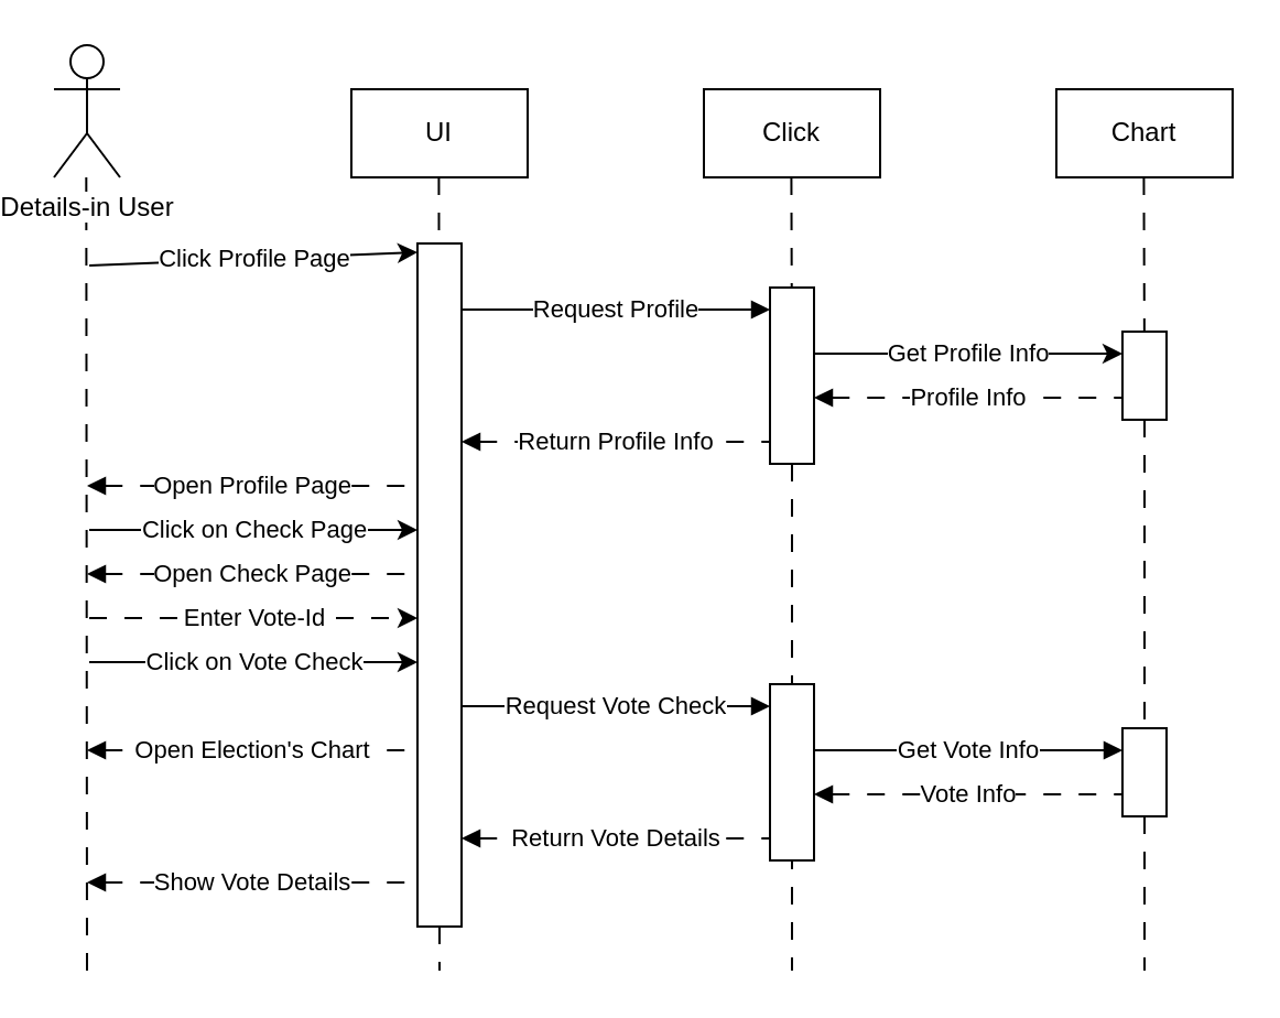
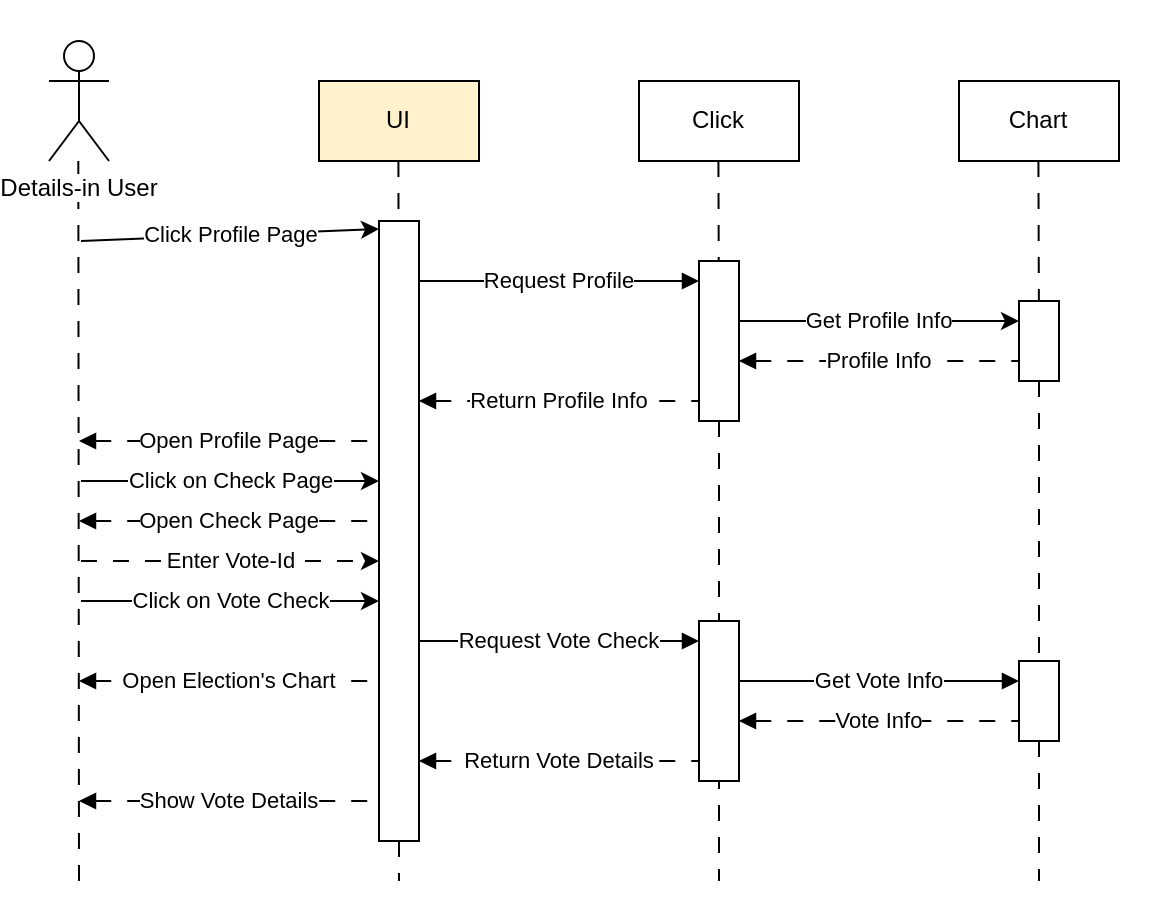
  <mxCell id="0" />
  <mxCell id="1" parent="0" />
- <mxCell id="2" value="UI" style="rounded=0;whiteSpace=wrap;html=1;" parent="1" vertex="1"><mxGeometry x="155" y="40" width="80" height="40" as="geometry" /></mxCell>
+ <mxCell id="2" value="UI" style="rounded=0;whiteSpace=wrap;html=1;fillColor=#fff2cc;" parent="1" vertex="1"><mxGeometry x="155" y="40" width="80" height="40" as="geometry" /></mxCell>
  <mxCell id="3" value="Click" style="rounded=0;whiteSpace=wrap;html=1;" parent="1" vertex="1"><mxGeometry x="315" y="40" width="80" height="40" as="geometry" /></mxCell>
  <mxCell id="4" value="" style="endArrow=none;dashed=1;html=1;rounded=0;exitX=0.5;exitY=1;exitDx=0;exitDy=0;dashPattern=8 8;" parent="1" source="22" edge="1"><mxGeometry width="50" height="50" relative="1" as="geometry"><mxPoint x="194.71" y="80" as="sourcePoint" /><mxPoint x="195" y="440" as="targetPoint" /></mxGeometry></mxCell>
  <mxCell id="5" value="" style="endArrow=none;dashed=1;html=1;rounded=0;exitX=0.5;exitY=1;exitDx=0;exitDy=0;dashPattern=8 8;" parent="1" source="20" edge="1"><mxGeometry width="50" height="50" relative="1" as="geometry"><mxPoint x="354.71" y="80" as="sourcePoint" /><mxPoint x="355" y="440" as="targetPoint" /></mxGeometry></mxCell>
  <mxCell id="6" value="" style="endArrow=none;dashed=1;html=1;rounded=0;exitX=0.5;exitY=1;exitDx=0;exitDy=0;dashPattern=8 8;" parent="1" edge="1"><mxGeometry width="50" height="50" relative="1" as="geometry"><mxPoint x="34.66" y="80" as="sourcePoint" /><mxPoint x="35" y="440" as="targetPoint" /></mxGeometry></mxCell>
  <mxCell id="7" value="&lt;span style=&quot;background-color: light-dark(#ffffff, var(--ge-dark-color, #121212));&quot;&gt;Details-in User&lt;/span&gt;" style="shape=umlActor;verticalLabelPosition=bottom;verticalAlign=top;html=1;outlineConnect=0;" parent="1" vertex="1"><mxGeometry x="20" y="20" width="30" height="60" as="geometry" /></mxCell>
  <mxCell id="8" value="Click Profile Page" style="endArrow=classic;html=1;rounded=0;entryX=0;entryY=0.013;entryDx=0;entryDy=0;entryPerimeter=0;" parent="1" target="22" edge="1"><mxGeometry width="50" height="50" relative="1" as="geometry"><mxPoint x="36.04" y="120" as="sourcePoint" /><mxPoint x="185" y="123.68" as="targetPoint" /></mxGeometry></mxCell>
  <mxCell id="9" value="Chart" style="rounded=0;whiteSpace=wrap;html=1;" parent="1" vertex="1"><mxGeometry x="475" y="40" width="80" height="40" as="geometry" /></mxCell>
  <mxCell id="10" value="Get Profile Info" style="endArrow=classic;html=1;rounded=0;" parent="1" edge="1"><mxGeometry width="50" height="50" relative="1" as="geometry"><mxPoint x="365" y="160" as="sourcePoint" /><mxPoint x="505" y="160" as="targetPoint" /></mxGeometry></mxCell>
  <mxCell id="11" value="Profile Info" style="endArrow=none;html=1;rounded=0;startArrow=block;startFill=1;dashed=1;dashPattern=8 8;" parent="1" edge="1"><mxGeometry width="50" height="50" relative="1" as="geometry"><mxPoint x="365" y="180" as="sourcePoint" /><mxPoint x="505" y="180" as="targetPoint" /></mxGeometry></mxCell>
  <mxCell id="12" value="Return Profile Info" style="endArrow=none;html=1;rounded=0;startArrow=block;startFill=1;dashed=1;dashPattern=8 8;" parent="1" edge="1"><mxGeometry width="50" height="50" relative="1" as="geometry"><mxPoint x="205" y="200" as="sourcePoint" /><mxPoint x="345" y="200" as="targetPoint" /></mxGeometry></mxCell>
  <mxCell id="13" value="" style="endArrow=none;dashed=1;html=1;rounded=0;exitX=0.5;exitY=1;exitDx=0;exitDy=0;dashPattern=8 8;" parent="1" target="22" edge="1"><mxGeometry width="50" height="50" relative="1" as="geometry"><mxPoint x="194.71" y="80" as="sourcePoint" /><mxPoint x="194.71" y="880" as="targetPoint" /></mxGeometry></mxCell>
  <mxCell id="14" value="" style="endArrow=none;dashed=1;html=1;rounded=0;exitX=0.5;exitY=1;exitDx=0;exitDy=0;dashPattern=8 8;" parent="1" target="20" edge="1"><mxGeometry width="50" height="50" relative="1" as="geometry"><mxPoint x="354.71" y="80" as="sourcePoint" /><mxPoint x="355" y="680" as="targetPoint" /></mxGeometry></mxCell>
  <mxCell id="15" value="" style="endArrow=none;dashed=1;html=1;rounded=0;exitX=0.5;exitY=1;exitDx=0;exitDy=0;dashPattern=8 8;" parent="1" source="34" edge="1"><mxGeometry width="50" height="50" relative="1" as="geometry"><mxPoint x="515" y="380" as="sourcePoint" /><mxPoint x="515" y="440" as="targetPoint" /></mxGeometry></mxCell>
  <mxCell id="16" value="Open Profile Page" style="endArrow=none;html=1;rounded=0;startArrow=block;startFill=1;dashed=1;dashPattern=8 8;" parent="1" edge="1"><mxGeometry width="50" height="50" relative="1" as="geometry"><mxPoint x="35" y="220" as="sourcePoint" /><mxPoint x="185" y="220" as="targetPoint" /></mxGeometry></mxCell>
  <mxCell id="17" value="Click on Check Page" style="endArrow=classic;html=1;rounded=0;entryX=-0.052;entryY=0.018;entryDx=0;entryDy=0;entryPerimeter=0;" parent="1" edge="1"><mxGeometry x="-0.0" width="50" height="50" relative="1" as="geometry"><mxPoint x="36" y="240" as="sourcePoint" /><mxPoint x="185" y="240" as="targetPoint" /><mxPoint as="offset" /></mxGeometry></mxCell>
  <mxCell id="18" value="Request Profile" style="endArrow=none;html=1;rounded=0;startArrow=block;startFill=1;" parent="1" edge="1"><mxGeometry width="50" height="50" relative="1" as="geometry"><mxPoint x="345" y="140" as="sourcePoint" /><mxPoint x="205" y="140" as="targetPoint" /></mxGeometry></mxCell>
  <mxCell id="19" value="Open Election's Chart" style="endArrow=none;html=1;rounded=0;startArrow=block;startFill=1;dashed=1;dashPattern=8 8;" parent="1" edge="1"><mxGeometry width="50" height="50" relative="1" as="geometry"><mxPoint x="35" y="340" as="sourcePoint" /><mxPoint x="185" y="340" as="targetPoint" /></mxGeometry></mxCell>
  <mxCell id="20" value="" style="rounded=0;whiteSpace=wrap;html=1;" parent="1" vertex="1"><mxGeometry x="345" y="130" width="20" height="80" as="geometry" /></mxCell>
  <mxCell id="21" value="" style="rounded=0;whiteSpace=wrap;html=1;" parent="1" vertex="1"><mxGeometry x="505" y="150" width="20" height="40" as="geometry" /></mxCell>
  <mxCell id="22" value="" style="rounded=0;whiteSpace=wrap;html=1;" parent="1" vertex="1"><mxGeometry x="185" y="110" width="20" height="310" as="geometry" /></mxCell>
  <mxCell id="23" value="" style="endArrow=none;dashed=1;html=1;rounded=0;exitX=0.5;exitY=1;exitDx=0;exitDy=0;dashPattern=8 8;" parent="1" target="21" edge="1"><mxGeometry width="50" height="50" relative="1" as="geometry"><mxPoint x="514.71" y="80" as="sourcePoint" /><mxPoint x="515" y="680" as="targetPoint" /></mxGeometry></mxCell>
  <mxCell id="24" value="Open Check Page" style="endArrow=none;html=1;rounded=0;startArrow=block;startFill=1;dashed=1;dashPattern=8 8;" edge="1" parent="1"><mxGeometry width="50" height="50" relative="1" as="geometry"><mxPoint x="35" y="260" as="sourcePoint" /><mxPoint x="185" y="260" as="targetPoint" /></mxGeometry></mxCell>
  <mxCell id="25" value="Enter Vote-Id" style="endArrow=classic;html=1;rounded=0;entryX=-0.052;entryY=0.018;entryDx=0;entryDy=0;entryPerimeter=0;dashed=1;dashPattern=8 8;" edge="1" parent="1"><mxGeometry x="-0.0" width="50" height="50" relative="1" as="geometry"><mxPoint x="36" y="280" as="sourcePoint" /><mxPoint x="185" y="280" as="targetPoint" /><mxPoint as="offset" /></mxGeometry></mxCell>
  <mxCell id="26" value="Click on Vote Check" style="endArrow=classic;html=1;rounded=0;entryX=-0.052;entryY=0.018;entryDx=0;entryDy=0;entryPerimeter=0;" edge="1" parent="1"><mxGeometry x="-0.0" width="50" height="50" relative="1" as="geometry"><mxPoint x="36" y="300" as="sourcePoint" /><mxPoint x="185" y="300" as="targetPoint" /><mxPoint as="offset" /></mxGeometry></mxCell>
  <mxCell id="27" value="Request Vote Check" style="endArrow=none;html=1;rounded=0;startArrow=block;startFill=1;" edge="1" parent="1"><mxGeometry width="50" height="50" relative="1" as="geometry"><mxPoint x="345" y="320" as="sourcePoint" /><mxPoint x="205" y="320" as="targetPoint" /></mxGeometry></mxCell>
  <mxCell id="28" value="Get Vote Info" style="endArrow=none;html=1;rounded=0;startArrow=block;startFill=1;" edge="1" parent="1"><mxGeometry width="50" height="50" relative="1" as="geometry"><mxPoint x="505" y="340" as="sourcePoint" /><mxPoint x="365" y="340" as="targetPoint" /><mxPoint as="offset" /></mxGeometry></mxCell>
  <mxCell id="29" value="Vote Info" style="endArrow=none;html=1;rounded=0;startArrow=block;startFill=1;dashed=1;dashPattern=8 8;" edge="1" parent="1"><mxGeometry width="50" height="50" relative="1" as="geometry"><mxPoint x="365" y="360" as="sourcePoint" /><mxPoint x="505" y="360" as="targetPoint" /></mxGeometry></mxCell>
  <mxCell id="30" value="Return Vote Details" style="endArrow=none;html=1;rounded=0;startArrow=block;startFill=1;dashed=1;dashPattern=8 8;" edge="1" parent="1"><mxGeometry width="50" height="50" relative="1" as="geometry"><mxPoint x="205" y="380" as="sourcePoint" /><mxPoint x="345" y="380" as="targetPoint" /></mxGeometry></mxCell>
  <mxCell id="31" value="Show Vote Details" style="endArrow=none;html=1;rounded=0;startArrow=block;startFill=1;dashed=1;dashPattern=8 8;" edge="1" parent="1"><mxGeometry width="50" height="50" relative="1" as="geometry"><mxPoint x="35" y="400" as="sourcePoint" /><mxPoint x="185" y="400" as="targetPoint" /></mxGeometry></mxCell>
  <mxCell id="32" value="" style="rounded=0;whiteSpace=wrap;html=1;" vertex="1" parent="1"><mxGeometry x="345" y="310" width="20" height="80" as="geometry" /></mxCell>
  <mxCell id="33" value="" style="endArrow=none;dashed=1;html=1;rounded=0;exitX=0.5;exitY=1;exitDx=0;exitDy=0;dashPattern=8 8;" edge="1" parent="1" source="21" target="34"><mxGeometry width="50" height="50" relative="1" as="geometry"><mxPoint x="515" y="190" as="sourcePoint" /><mxPoint x="515" y="440" as="targetPoint" /></mxGeometry></mxCell>
  <mxCell id="34" value="" style="rounded=0;whiteSpace=wrap;html=1;" vertex="1" parent="1"><mxGeometry x="505" y="330" width="20" height="40" as="geometry" /></mxCell>
